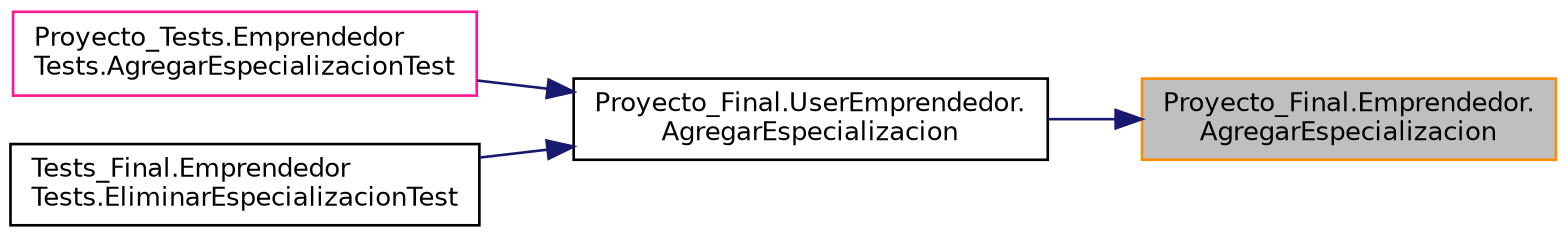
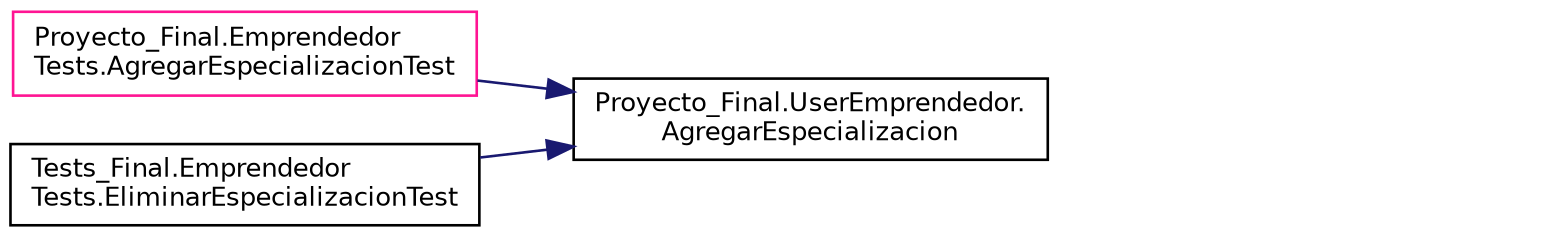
  digraph {
    rankdir=RL
    node [color=black fillcolor=white fontname=Helvetica fontsize=10 shape=record style=filled]
    edge [color=midnightblue dir=back fontname=Helvetica fontsize=10 labelfontname=Helvetica labelfontsize=10 style=solid]
-   n1 [color=darkorange fillcolor=grey75 fontcolor=black height=0.2 label="Proyecto_Final.Emprendedor.\lAgregarEspecializacion" width=0.4]
    n2 [height=0.2 label="Proyecto_Final.UserEmprendedor.\lAgregarEspecializacion" width=0.4]
-   n3 [color=deeppink height=0.2 label="Proyecto_Tests.Emprendedor\lTests.AgregarEspecializacionTest" width=0.4]
+   n3 [color=deeppink height=0.2 label="Proyecto_Final.Emprendedor\lTests.AgregarEspecializacionTest" width=0.4]
    n4 [height=0.2 label="Tests_Final.Emprendedor\lTests.EliminarEspecializacionTest" width=0.4]
-   n1 -> n2
    n2 -> n3
    n2 -> n4
  }
